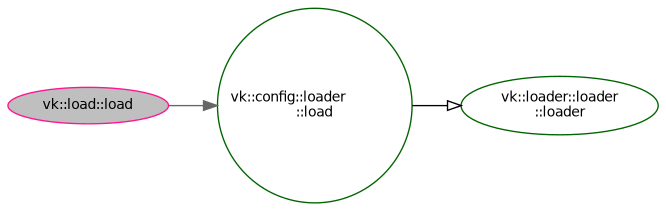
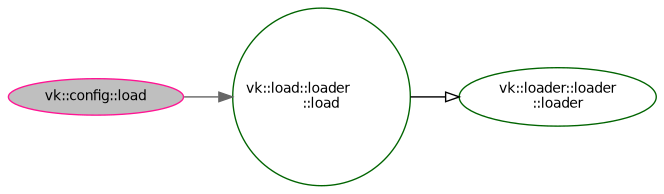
  digraph {
    rankdir=LR
    node [color=darkgreen fillcolor=white fontname=Helvetica fontsize=10 shape=ellipse style=filled]
    edge [fontname=Helvetica fontsize=10 labelfontname=Helvetica labelfontsize=10 style=solid]
-   n1 [color=deeppink fillcolor=grey75 fontcolor=black height=0.2 label="vk::load::load" width=0.4]
-   n2 [height=0.2 label="vk::config::loader\l::load" shape=circle width=0.4]
+   n1 [color=deeppink fillcolor=grey75 fontcolor=black height=0.2 label="vk::config::load" width=0.4]
+   n2 [height=0.2 label="vk::load::loader\l::load" shape=circle width=0.4]
    n3 [height=0.2 label="vk::loader::loader\l::loader" width=0.4]
    n1 -> n2 [arrowhead=normal color=gray40]
    n2 -> n3 [arrowhead=onormal color=black]
  }
